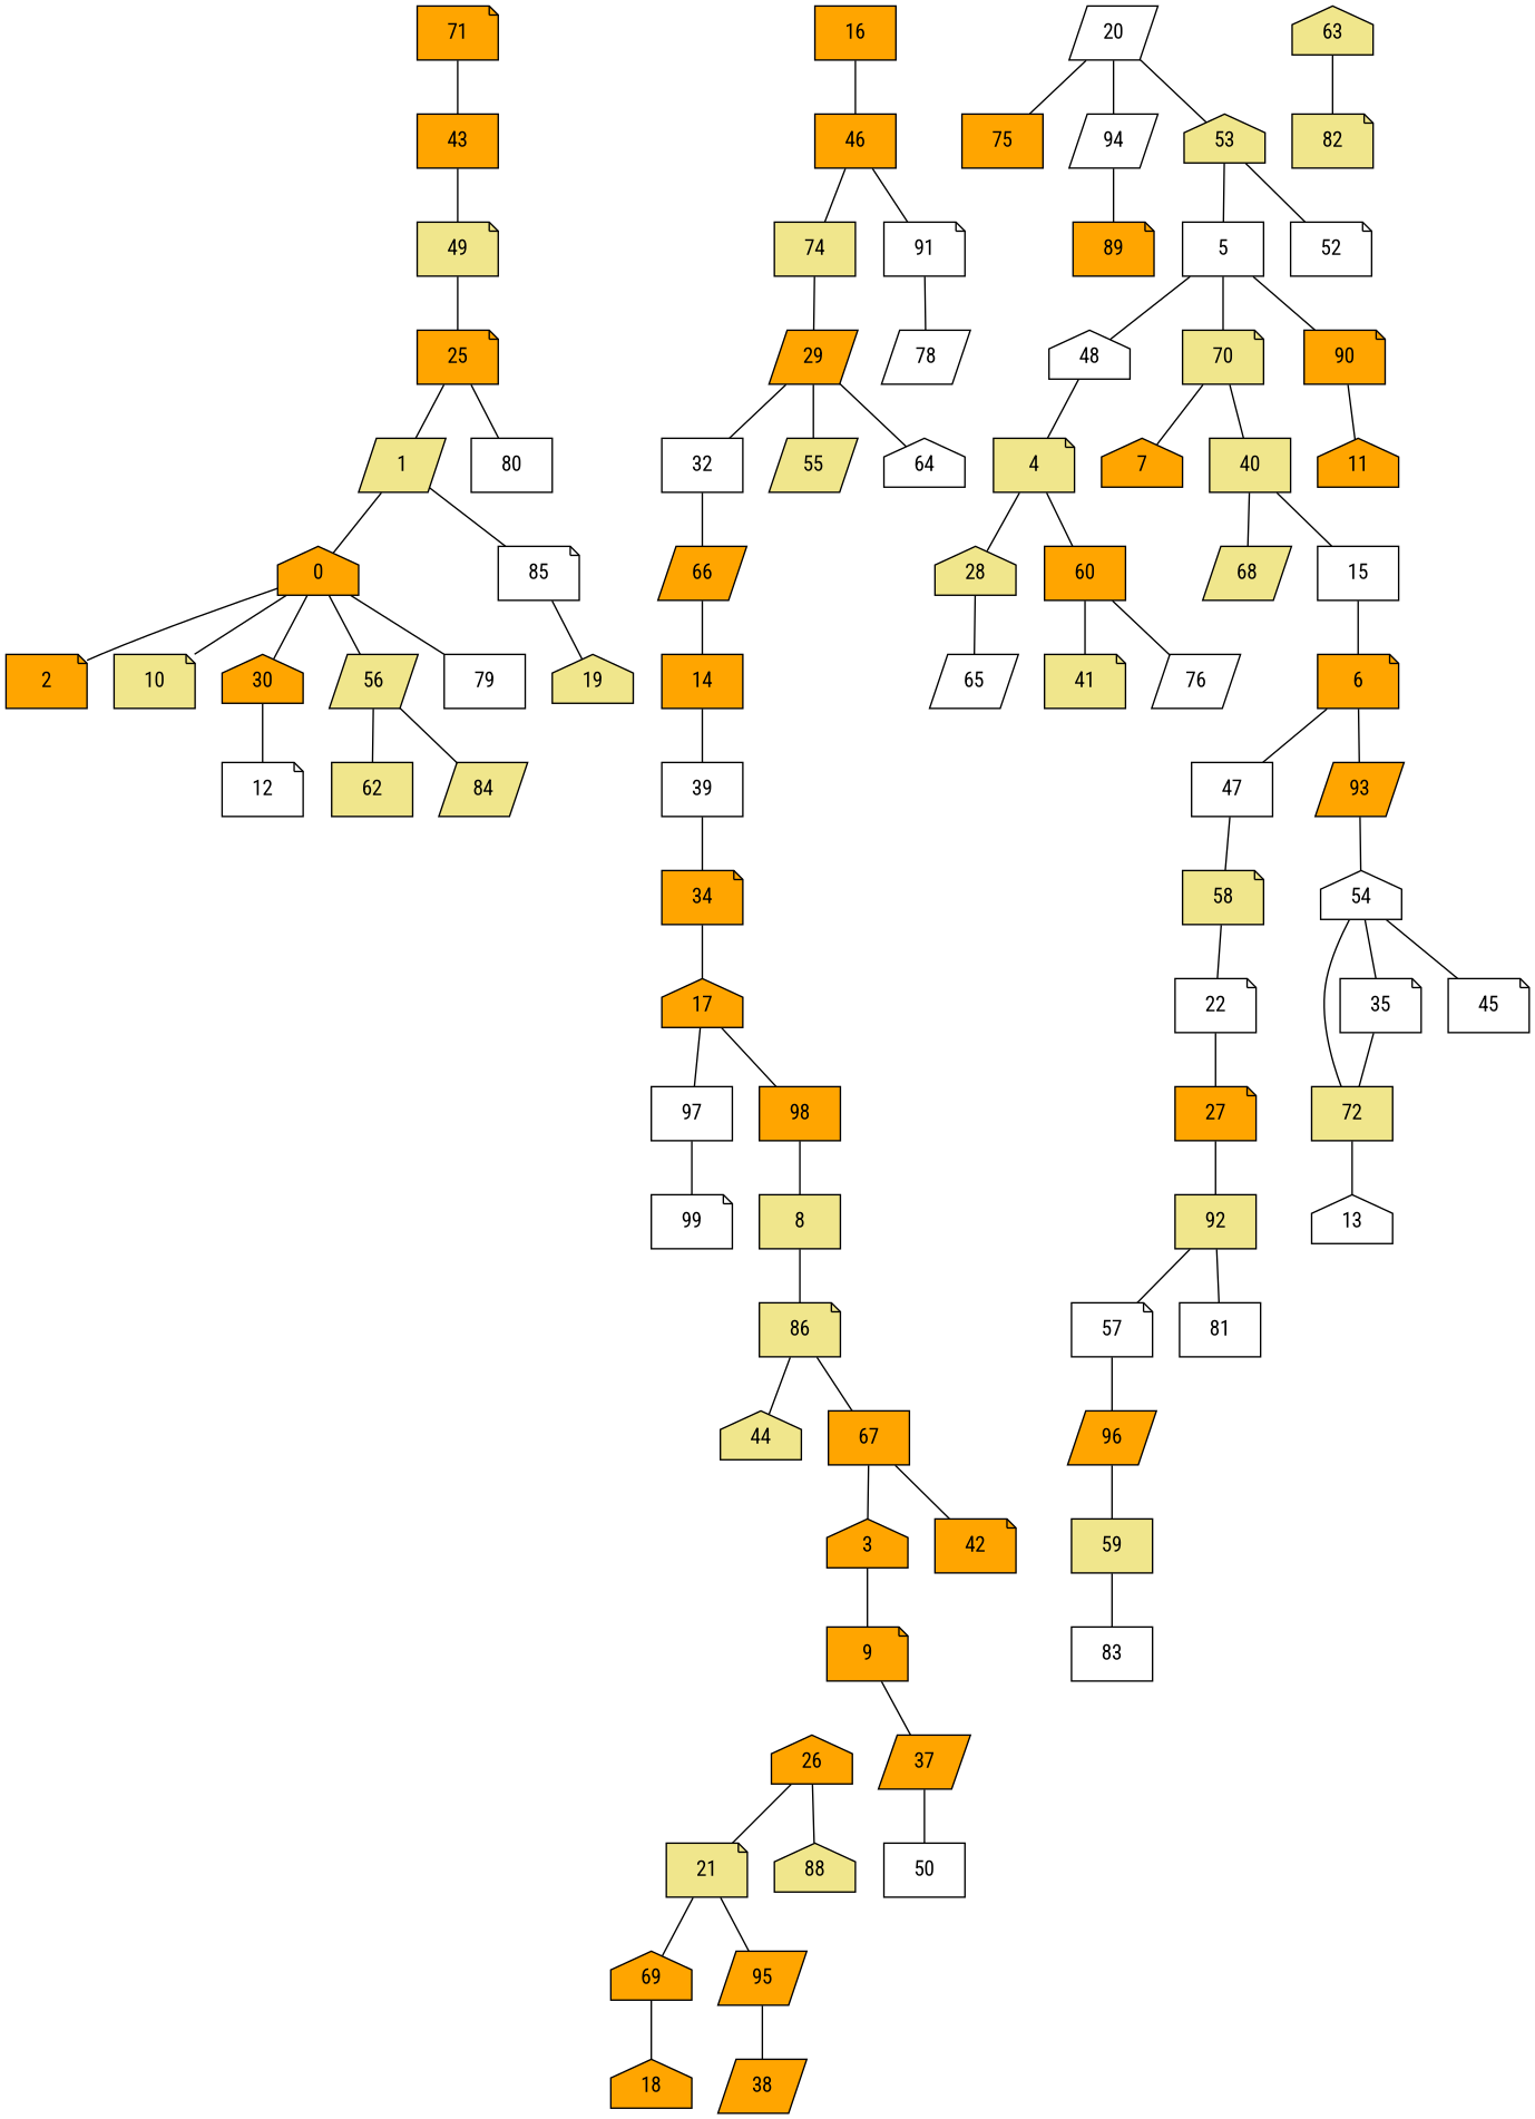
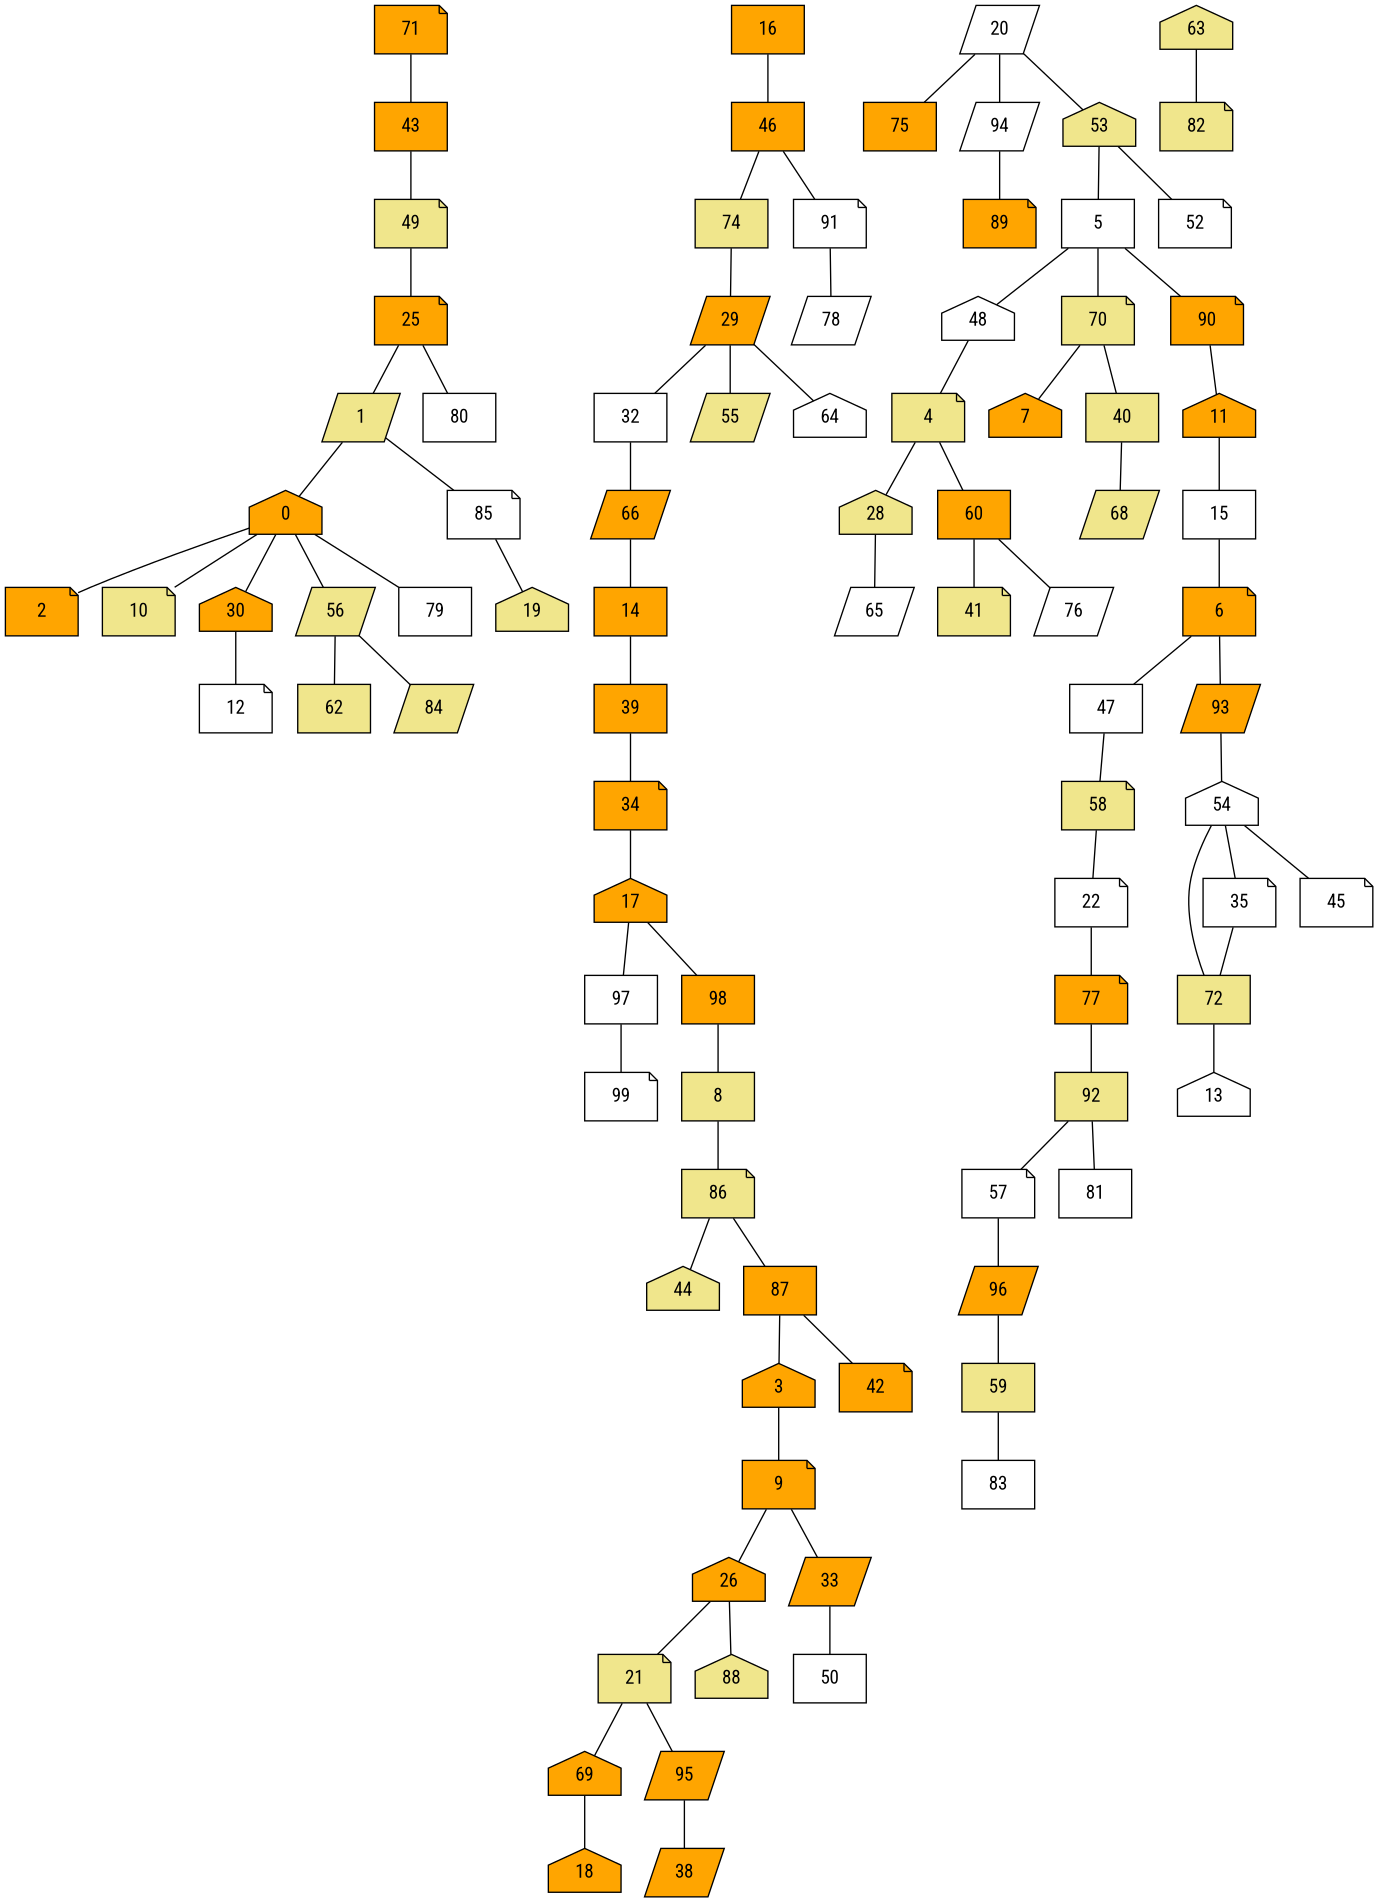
  graph {
    fontname="Roboto Condensed"
    node [fillcolor=orange fontname="Roboto Condensed" shape=note style=filled]
    edge [fontname="Roboto Condensed"]
    43 [shape=box]
    71
    49 [fillcolor=khaki]
    25
    1 [fillcolor=khaki shape=parallelogram]
    80 [fillcolor=white shape=box]
    0 [shape=house]
    85 [fillcolor=white]
    2
    10 [fillcolor=khaki]
    30 [shape=house]
    n12 [fillcolor=khaki label=56 shape=parallelogram]
    n13 [fillcolor=white label=79 shape=box]
    19 [fillcolor=khaki shape=house]
    12 [fillcolor=white]
    62 [fillcolor=khaki shape=box]
    84 [fillcolor=khaki shape=parallelogram]
    16 [shape=box]
    46 [shape=box]
    74 [fillcolor=khaki shape=box]
    91 [fillcolor=white]
    29 [shape=parallelogram]
    78 [fillcolor=white shape=parallelogram]
    32 [fillcolor=white shape=box]
    55 [fillcolor=khaki shape=parallelogram]
    64 [fillcolor=white shape=house]
    66 [shape=parallelogram]
    14 [shape=box]
-   39 [fillcolor=white shape=box]
+   39 [shape=box]
    34
    17 [shape=house]
    97 [fillcolor=white shape=box]
    98 [shape=box]
    99 [fillcolor=white]
    8 [fillcolor=khaki shape=box]
    n36 [fillcolor=khaki label=86]
    44 [fillcolor=khaki shape=house]
-   87 [shape=box label=67]
+   87 [shape=box]
    3 [shape=house]
    42
    9
    26 [shape=house]
-   37 [shape=parallelogram]
+   37 [shape=parallelogram label=33]
    21 [fillcolor=khaki]
    88 [fillcolor=khaki shape=house]
    50 [fillcolor=white shape=box]
    69 [shape=house]
    95 [shape=parallelogram]
    18 [shape=house]
    38 [shape=parallelogram]
    20 [fillcolor=white shape=parallelogram]
    75 [shape=box]
    94 [fillcolor=white shape=parallelogram]
    53 [fillcolor=khaki shape=house]
    89
    5 [fillcolor=white shape=box]
    52 [fillcolor=white]
    48 [fillcolor=white shape=house]
    70 [fillcolor=khaki]
    90
    4 [fillcolor=khaki]
    7 [shape=house]
    40 [fillcolor=khaki shape=box]
    11 [shape=house]
    28 [fillcolor=khaki shape=house]
    60 [shape=box]
    65 [fillcolor=white shape=parallelogram]
    41 [fillcolor=khaki]
    76 [fillcolor=white shape=parallelogram]
    68 [fillcolor=khaki shape=parallelogram]
    15 [fillcolor=white shape=box]
    6
    47 [fillcolor=white shape=box]
    93 [shape=parallelogram]
    58 [fillcolor=khaki]
    n76 [fillcolor=white label=54 shape=house]
    22 [fillcolor=white]
-   27
+   27 [label=77]
    92 [fillcolor=khaki shape=box]
    57 [fillcolor=white]
    81 [fillcolor=white shape=box]
    96 [shape=parallelogram]
    59 [fillcolor=khaki shape=box]
    83 [fillcolor=white shape=box]
    72 [fillcolor=khaki shape=box]
    35 [fillcolor=white]
    45 [fillcolor=white]
    13 [fillcolor=white shape=house]
    63 [fillcolor=khaki shape=house]
    82 [fillcolor=khaki]
    43 -- 49
    71 -- 43
    49 -- 25
    25 -- 1
    25 -- 80
    1 -- 0
    1 -- 85
    0 -- 2
    0 -- 10
    0 -- 30
    0 -- n12
    0 -- n13
    85 -- 19
    30 -- 12
    n12 -- 62
    n12 -- 84
    16 -- 46
    46 -- 74
    46 -- 91
    74 -- 29
    91 -- 78
    29 -- 32
    29 -- 55
    29 -- 64
    32 -- 66
    66 -- 14
    14 -- 39
    39 -- 34
    34 -- 17
    17 -- 97
    17 -- 98
    97 -- 99
    98 -- 8
    8 -- n36
    n36 -- 44
    n36 -- 87
    87 -- 3
    87 -- 42
    3 -- 9
+   9 -- 26
    9 -- 37
    26 -- 21
    26 -- 88
    37 -- 50
    21 -- 69
    21 -- 95
    69 -- 18
    95 -- 38
    20 -- 75
    20 -- 94
    20 -- 53
    94 -- 89
    53 -- 5
    53 -- 52
    5 -- 48
    5 -- 70
    5 -- 90
    48 -- 4
    70 -- 7
    70 -- 40
    90 -- 11
    4 -- 28
    4 -- 60
    40 -- 68
-   40 -- 15
+   11 -- 15
    28 -- 65
    60 -- 41
    60 -- 76
    15 -- 6
    6 -- 47
    6 -- 93
    47 -- 58
    93 -- n76
    58 -- 22
    n76 -- 72
    n76 -- 35
    n76 -- 45
    22 -- 27
    27 -- 92
    92 -- 57
    92 -- 81
    57 -- 96
    96 -- 59
    59 -- 83
    72 -- 13
    35 -- 72
    63 -- 82
  }
